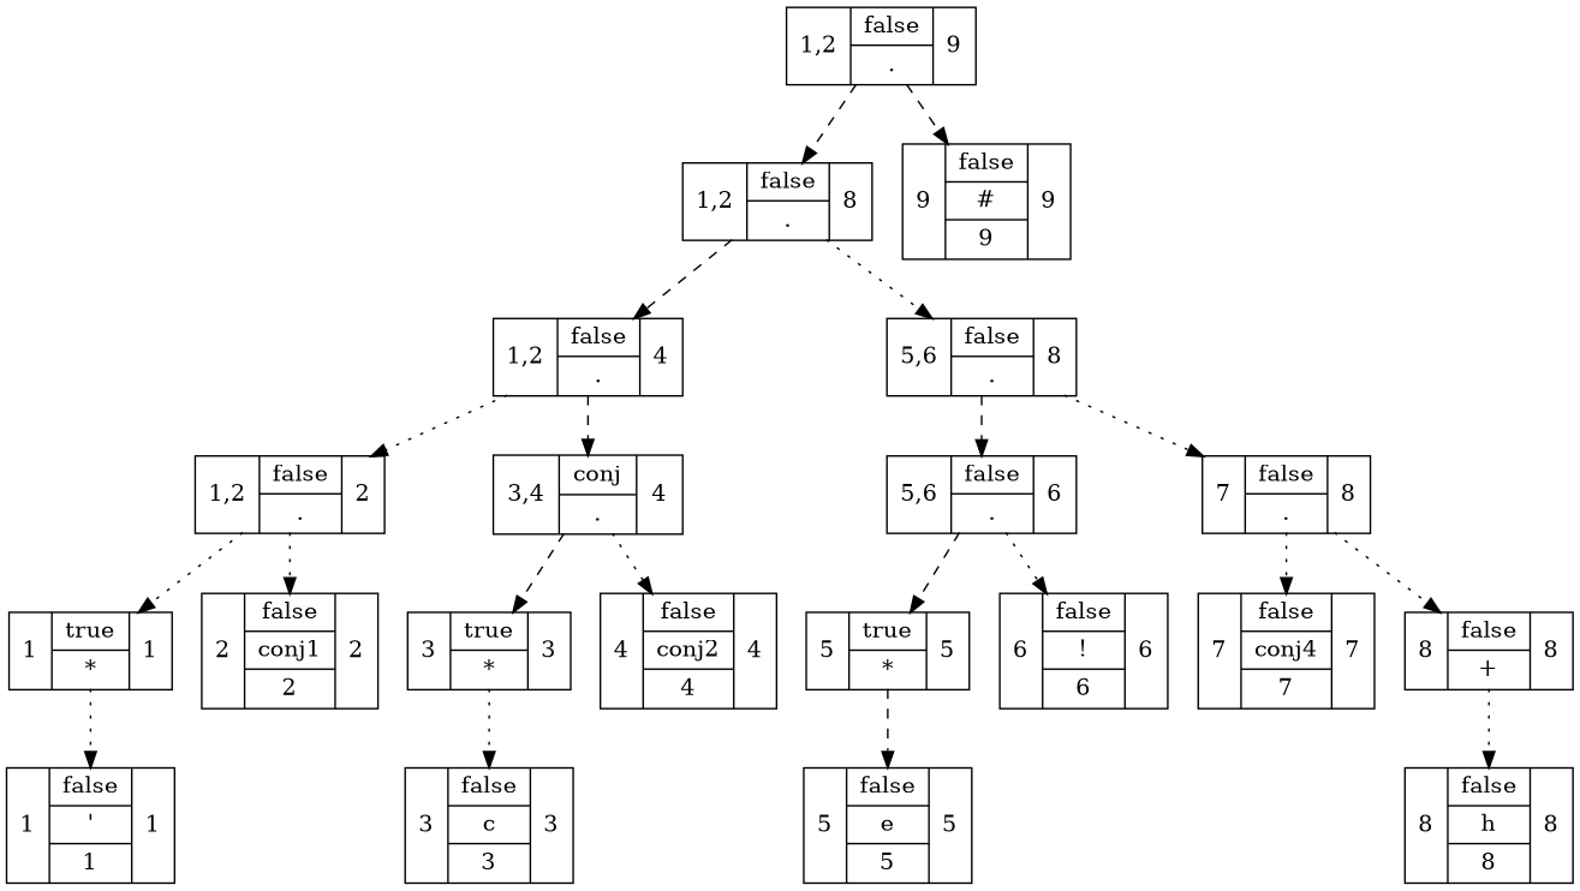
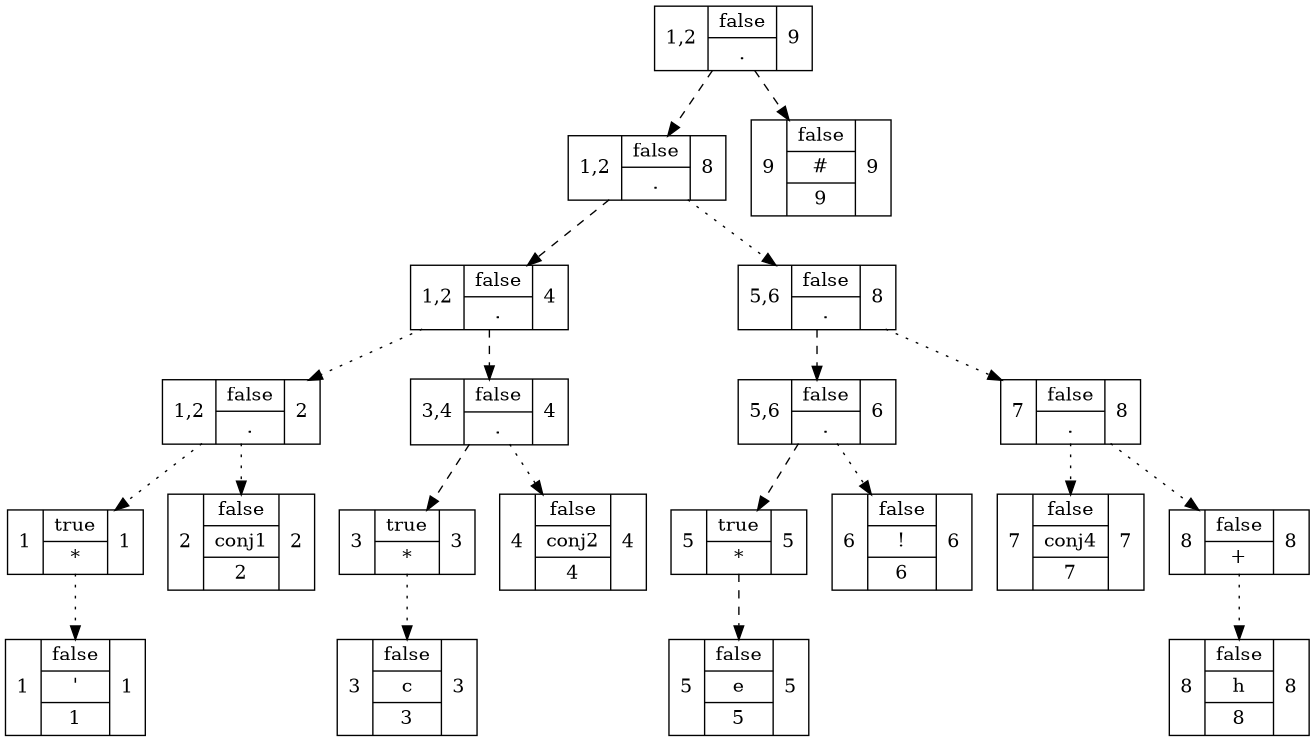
  digraph {
    node [shape=record]
    edge [style=dotted]
    n1 [label="1,2|{false|\.}|9"]
    n2 [label="1,2|{false|\.}|8"]
    n3 [label="9|{false|#|9}|9"]
    n4 [label="1,2|{false|\.}|4"]
    n5 [label="5,6|{false|\.}|8"]
    n6 [label="1,2|{false|\.}|2"]
-   n7 [label="3,4|{conj|\.}|4"]
+   n7 [label="3,4|{false|\.}|4"]
    n8 [label="5,6|{false|\.}|6"]
    n9 [label="7|{false|\.}|8"]
    n10 [label="1|{true|\*}|1"]
    n11 [label="2|{false|{conj1}|2}|2"]
    n12 [label="3|{true|\*}|3"]
    n13 [label="4|{false|{conj2}|4}|4"]
    n14 [label="1|{false|'|1}|1"]
    n15 [label="3|{false|c|3}|3"]
    n16 [label="5|{true|\*}|5"]
    n17 [label="6|{false|!|6}|6"]
    n18 [label="7|{false|{conj4}|7}|7"]
    n19 [label="8|{false|\+}|8"]
    n20 [label="5|{false|e|5}|5"]
    n21 [label="8|{false|h|8}|8"]
    n1 -> n2 [style=dashed]
    n1 -> n3 [style=dashed]
    n2 -> n4 [style=dashed]
    n2 -> n5
    n4 -> n6
    n4 -> n7 [style=dashed]
    n5 -> n8 [style=dashed]
    n5 -> n9
    n6 -> n10
    n6 -> n11
    n7 -> n12 [style=dashed]
    n7 -> n13
    n8 -> n16 [style=dashed]
    n8 -> n17
    n9 -> n18
    n9 -> n19
    n10 -> n14
    n12 -> n15
    n16 -> n20 [style=dashed]
    n19 -> n21
  }
